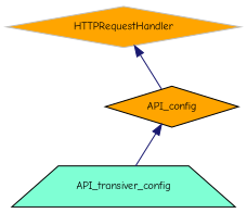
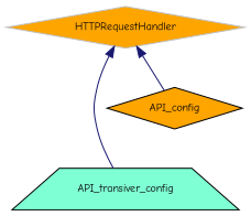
  digraph {
    fontname="Comic Neue"
    node [color=black fillcolor=orange fontname="Comic Neue" fontsize=10 shape=diamond style=filled]
    edge [color=midnightblue dir=back fontname="Comic Neue" fontsize=10 labelfontname=Helvetica labelfontsize=10 style=solid]
    n1 [fillcolor=aquamarine fontcolor=black height=0.2 label=API_transiver_config shape=trapezium width=0.4]
    n2 [height=0.2 label=API_config width=0.4]
    n3 [color=grey75 height=0.2 label=HTTPRequestHandler width=0.4]
-   n2 -> n1
+   n3 -> n1
    n3 -> n2
  }
